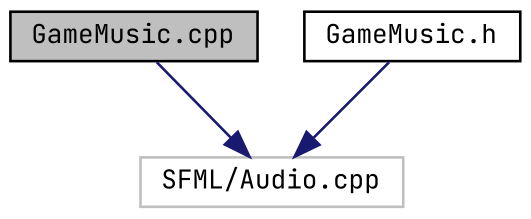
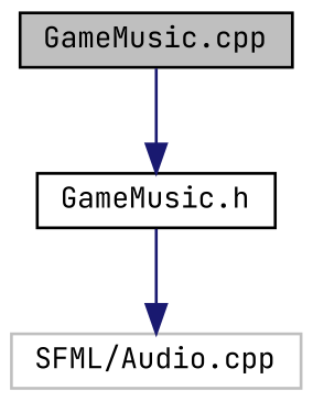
  digraph {
    fontname="JetBrains Mono"
    node [color=black fillcolor=white fontname="JetBrains Mono" fontsize=10 shape=record style=filled]
    edge [color=midnightblue fontname="JetBrains Mono" fontsize=10 labelfontname=Helvetica labelfontsize=10 style=solid]
    n1 [fillcolor=grey75 fontcolor=black height=0.2 label="GameMusic.cpp" width=0.4]
    n2 [height=0.2 label="GameMusic.h" width=0.4]
    n3 [color=grey75 height=0.2 label="SFML/Audio.cpp" width=0.4]
-   n1 -> n3
+   n1 -> n2
    n2 -> n3
  }
